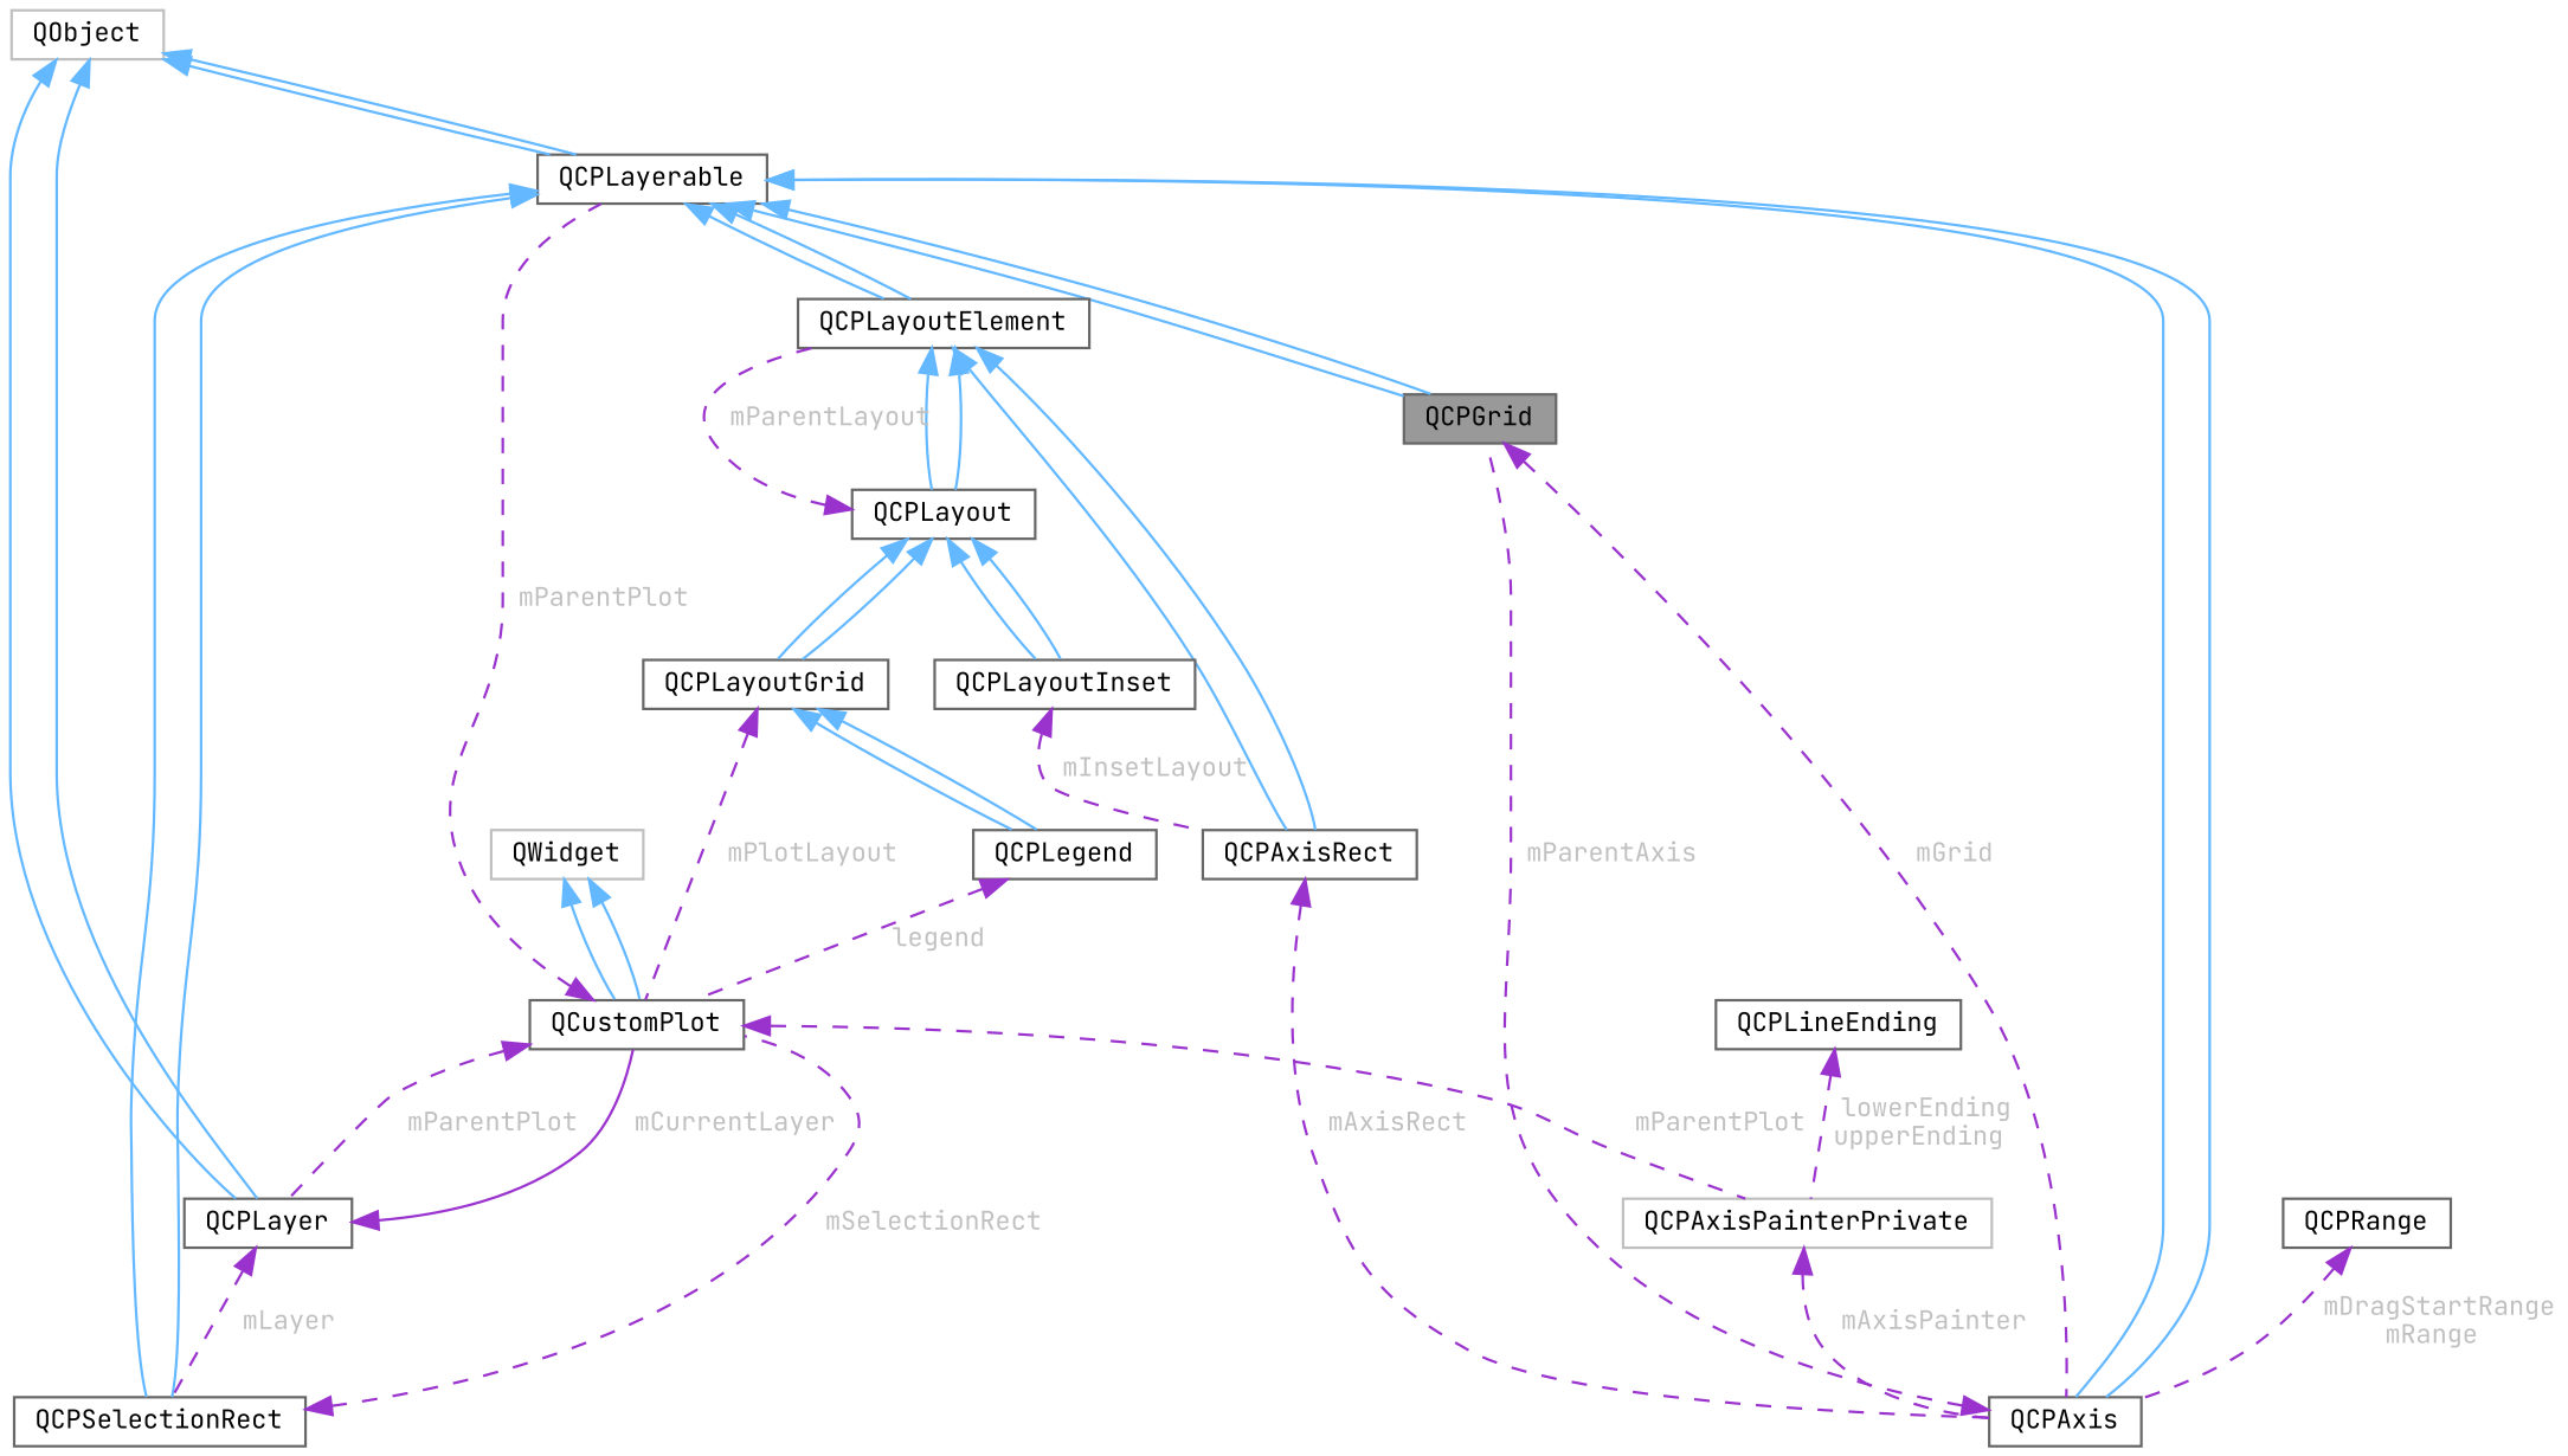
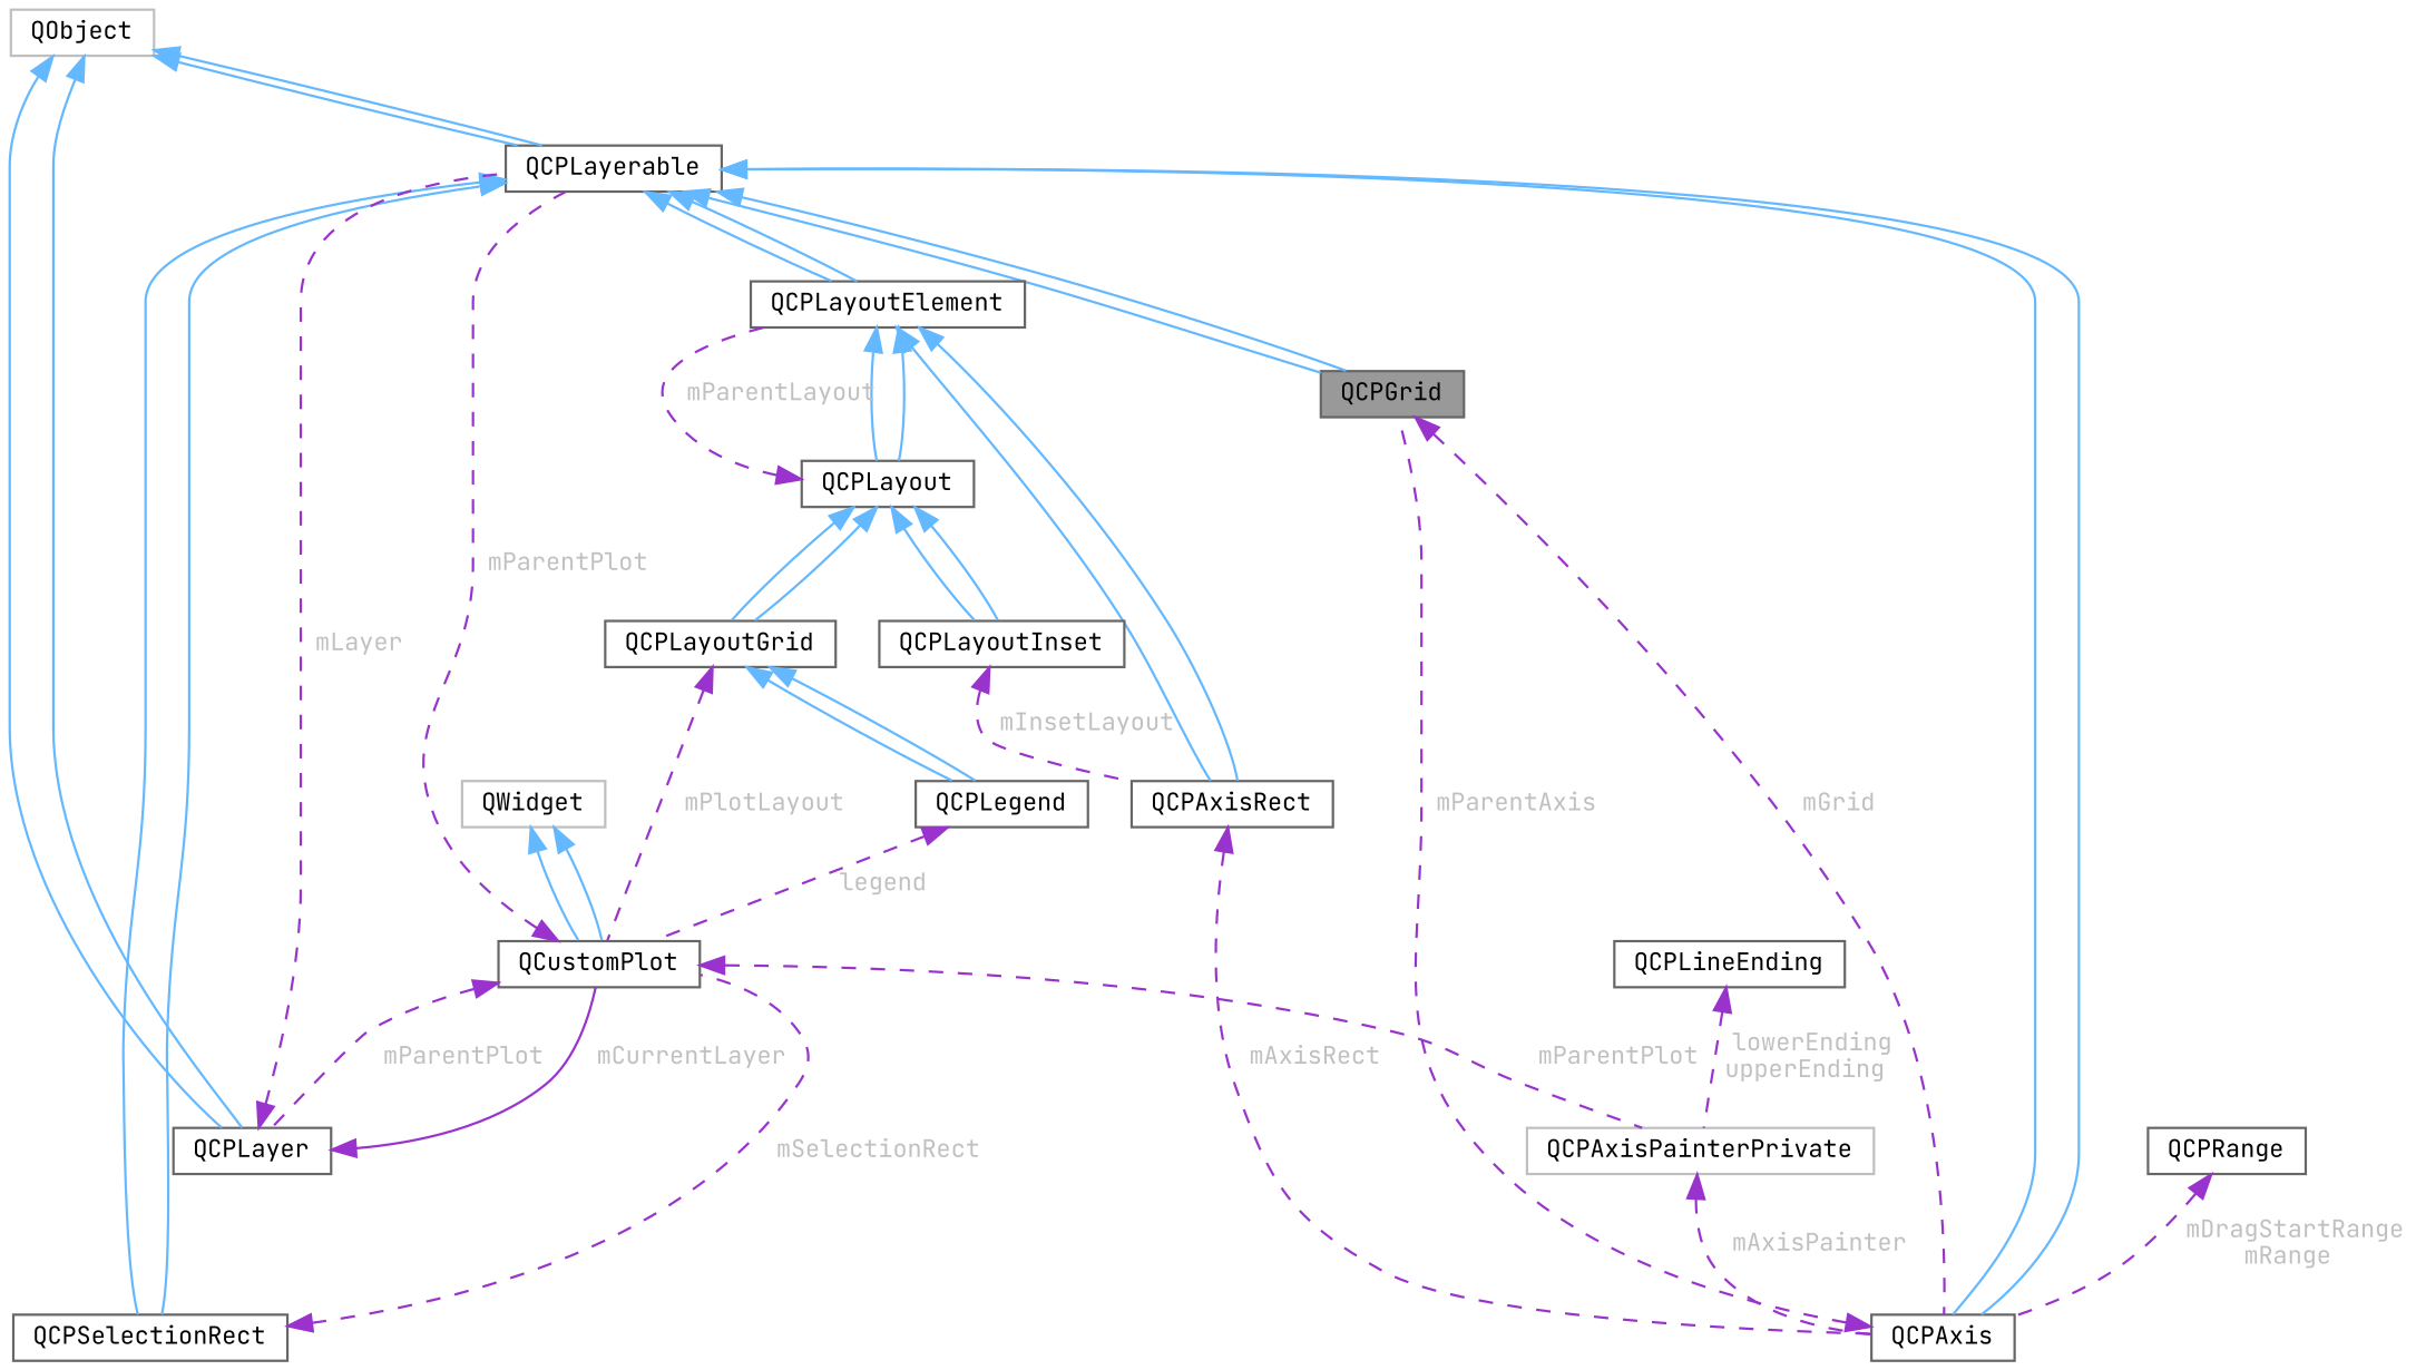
  digraph {
    fontname="JetBrains Mono"
    node [color=gray40 fillcolor=white fontname="JetBrains Mono" fontsize=10 shape=box style=filled]
    edge [color=steelblue1 dir=back fontname="JetBrains Mono" fontsize=10 labelfontname=Helvetica labelfontsize=10 style=solid]
    n1 [fillcolor=grey60 fontcolor=black height=0.2 label=QCPGrid width=0.4]
    n2 [height=0.2 label=QCPAxis width=0.4]
    n3 [height=0.2 label=QCPLayerable width=0.4]
    n4 [height=0.2 label=QCPLayoutElement width=0.4]
    n5 [height=0.2 label=QCPSelectionRect width=0.4]
    n6 [height=0.2 label=QCPAxisRect width=0.4]
    n7 [height=0.2 label=QCPLayout width=0.4]
    n8 [height=0.2 label=QCustomPlot width=0.4]
    n9 [color=grey75 height=0.2 label=QObject width=0.4]
    n10 [height=0.2 label=QCPLayer width=0.4]
    n11 [color=grey75 height=0.2 label=QCPAxisPainterPrivate width=0.4]
    n12 [color=grey75 height=0.2 label=QWidget width=0.4]
    n13 [height=0.2 label=QCPLayoutInset width=0.4]
    n14 [height=0.2 label=QCPLayoutGrid width=0.4]
    n15 [height=0.2 label=QCPLegend width=0.4]
    n16 [height=0.2 label=QCPRange width=0.4]
    n17 [height=0.2 label=QCPLineEnding width=0.4]
    n1 -> n2 [color=darkorchid3 fontcolor=grey label=" mGrid" style=dashed]
    n2 -> n1 [color=darkorchid3 fontcolor=grey label=" mParentAxis" style=dashed]
    n3 -> n1
    n3 -> n1
    n3 -> n2
    n3 -> n2
    n3 -> n4
    n3 -> n4
    n3 -> n5
    n3 -> n5
    n4 -> n6
    n4 -> n6
    n4 -> n7
    n4 -> n7
    n5 -> n8 [color=darkorchid3 fontcolor=grey label=" mSelectionRect" style=dashed]
    n6 -> n2 [color=darkorchid3 fontcolor=grey label=" mAxisRect" style=dashed]
    n7 -> n4 [color=darkorchid3 fontcolor=grey label=" mParentLayout" style=dashed]
    n7 -> n13
    n7 -> n13
    n7 -> n14
    n7 -> n14
    n8 -> n3 [color=darkorchid3 fontcolor=grey label=" mParentPlot" style=dashed]
    n8 -> n10 [color=darkorchid3 fontcolor=grey label=" mParentPlot" style=dashed]
    n8 -> n11 [color=darkorchid3 fontcolor=grey label=" mParentPlot" style=dashed]
    n9 -> n3
    n9 -> n3
    n9 -> n10
    n9 -> n10
-   n10 -> n5 [color=darkorchid3 fontcolor=grey label=" mLayer" style=dashed]
+   n10 -> n3 [color=darkorchid3 fontcolor=grey label=" mLayer" style=dashed]
    n10 -> n8 [color=darkorchid3 fontcolor=grey label=" mCurrentLayer"]
    n11 -> n2 [color=darkorchid3 fontcolor=grey label=" mAxisPainter" style=dashed]
    n12 -> n8
    n12 -> n8
    n13 -> n6 [color=darkorchid3 fontcolor=grey label=" mInsetLayout" style=dashed]
    n14 -> n8 [color=darkorchid3 fontcolor=grey label=" mPlotLayout" style=dashed]
    n14 -> n15
    n14 -> n15
    n15 -> n8 [color=darkorchid3 fontcolor=grey label=" legend" style=dashed]
    n16 -> n2 [color=darkorchid3 fontcolor=grey label=" mDragStartRange\nmRange" style=dashed]
    n17 -> n11 [color=darkorchid3 fontcolor=grey label=" lowerEnding\nupperEnding" style=dashed]
  }
